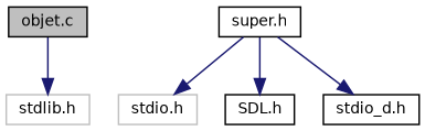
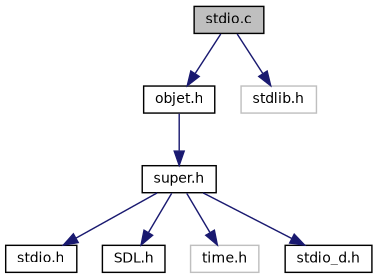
  digraph {
    node [color=black fillcolor=white fontname=Helvetica fontsize=10 shape=record style=filled]
    edge [color=midnightblue fontname=Helvetica fontsize=10 labelfontname=Helvetica labelfontsize=10 style=solid]
-   n1 [fillcolor=grey75 fontcolor=black height=0.2 label="objet.c" width=0.4]
+   n1 [fillcolor=grey75 fontcolor=black height=0.2 label="stdio.c" width=0.4]
+   n2 [height=0.2 label="objet.h" width=0.4]
    n3 [color=grey75 height=0.2 label="stdlib.h" width=0.4]
    n4 [height=0.2 label="super.h" width=0.4]
-   n5 [color=grey75 height=0.2 label="stdio.h" width=0.4]
+   n5 [height=0.2 label="stdio.h" width=0.4]
    n6 [height=0.2 label="SDL.h" width=0.4]
+   n7 [color=grey75 height=0.2 label="time.h" width=0.4]
    n8 [height=0.2 label="stdio_d.h" width=0.4]
+   n1 -> n2
    n1 -> n3
+   n2 -> n4
    n4 -> n5
    n4 -> n6
+   n4 -> n7
    n4 -> n8
  }
